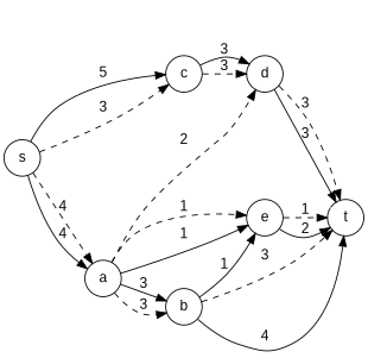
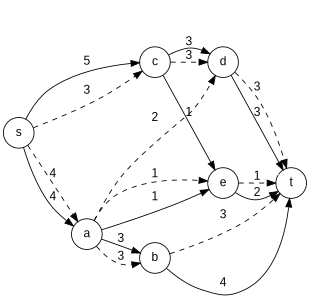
  digraph {
    fontname="Liberation Sans"
    rankdir=LR
    node [fontname="Liberation Sans" shape=circle]
    edge [fontname="Liberation Sans" style=dashed]
    s
    a
    e
    t
    b
    c
    d
    subgraph sub_1 {
      s
      a
    }
    subgraph sub_2 {
      a
      e
    }
    subgraph sub_3 {
      e
      t
    }
    subgraph cluster_4 {
      color=white
      subgraph sub_5 {
        color=white
        a
        b
      }
    }
    subgraph cluster_6 {
      color=white
      e
    }
    subgraph cluster_7 {
      color=white
      subgraph sub_8 {
        color=white
        c
        d
      }
    }
    s -> a [label=4]
    s -> a [label=4 style=""]
    s -> c [label=5 style=""]
    s -> c [label=3]
    a -> e [label=1]
    a -> e [label=1 style=""]
    a -> b [label=3]
    a -> b [label=3 style=""]
    a -> d [label=2]
    e -> t [label=1]
    e -> t [label=2 style=""]
    e -> t [color=white]
    b -> t [label=4 style=""]
    b -> t [label=3]
-   b -> e [label=1 style=""]
+   c -> e [label=1 style=""]
    c -> d [label=3]
    c -> d [label=3 style=""]
    d -> t [label=3 style=""]
    d -> t [label=3]
  }
